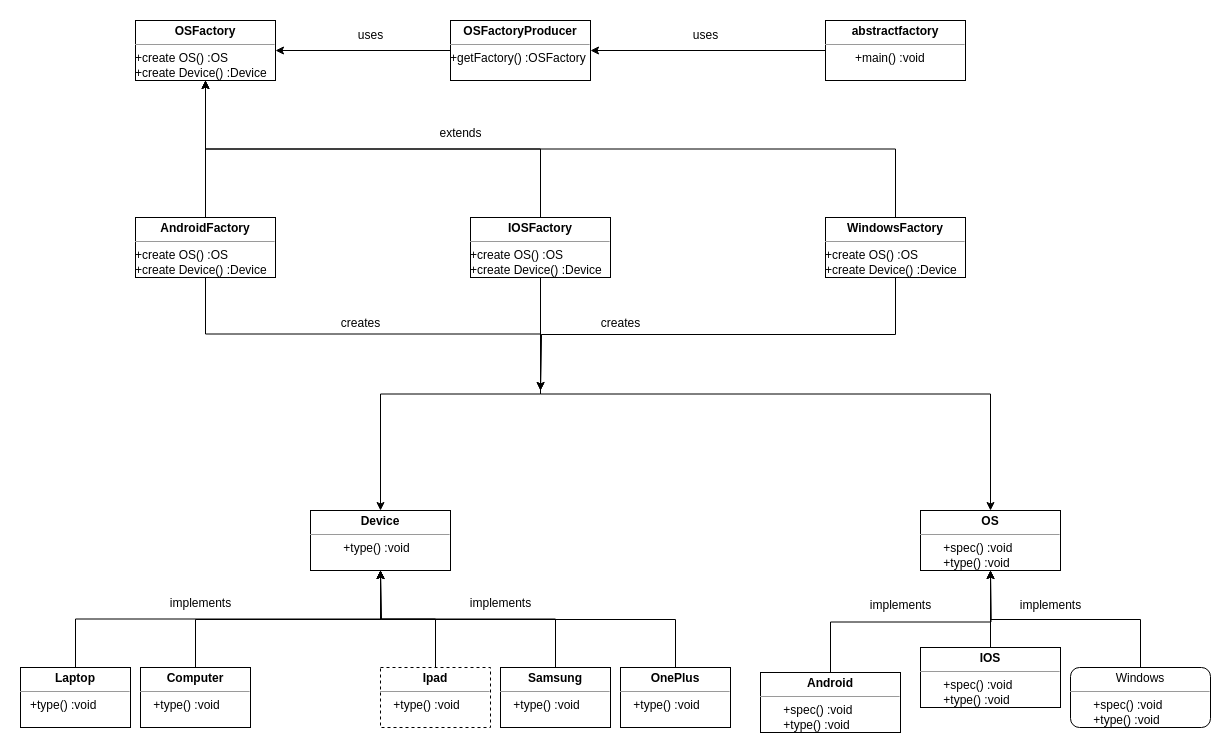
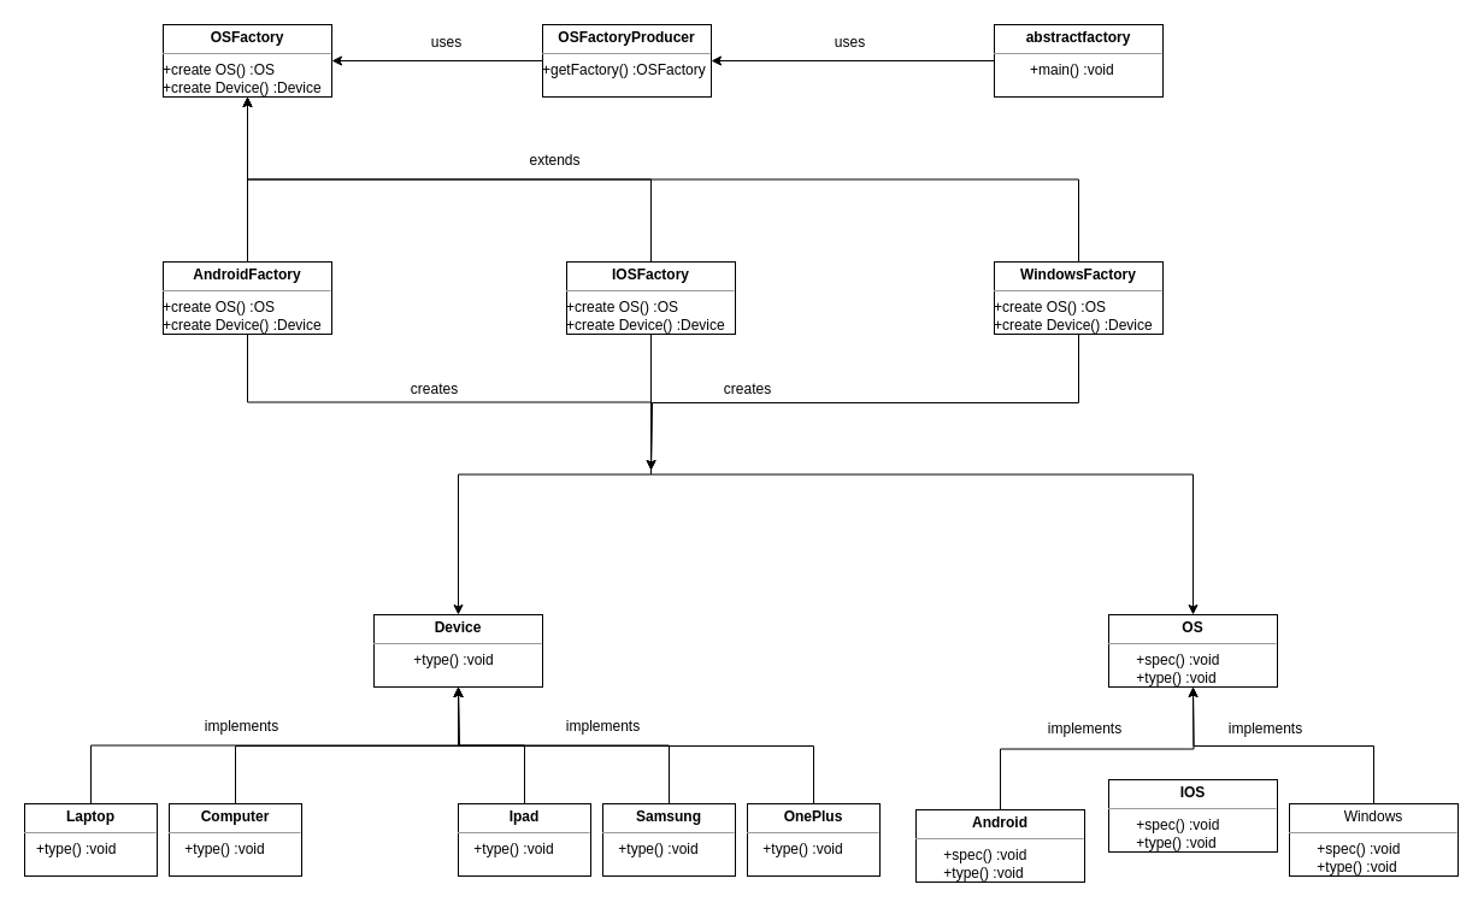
  <mxCell id="0" />
  <mxCell id="1" parent="0" />
  <mxCell id="2" style="edgeStyle=orthogonalEdgeStyle;rounded=0;orthogonalLoop=1;jettySize=auto;html=1;exitX=0;exitY=0.5;exitDx=0;exitDy=0;" parent="1" edge="1"><mxGeometry relative="1" as="geometry"><mxPoint x="835" y="50" as="sourcePoint" /><mxPoint x="590" y="50" as="targetPoint" /></mxGeometry></mxCell>
  <mxCell id="3" style="edgeStyle=orthogonalEdgeStyle;rounded=0;orthogonalLoop=1;jettySize=auto;html=1;exitX=0;exitY=0.5;exitDx=0;exitDy=0;entryX=1;entryY=0.5;entryDx=0;entryDy=0;" parent="1" edge="1"><mxGeometry relative="1" as="geometry"><mxPoint x="470" y="50" as="sourcePoint" /><mxPoint x="275" y="50" as="targetPoint" /></mxGeometry></mxCell>
  <mxCell id="4" value="uses&lt;br&gt;" style="text;html=1;align=center;verticalAlign=middle;resizable=0;points=[];autosize=1;strokeColor=none;fillColor=none;" parent="1" vertex="1"><mxGeometry x="345" y="20" width="50" height="30" as="geometry" /></mxCell>
  <mxCell id="5" value="uses&lt;br&gt;" style="text;html=1;align=center;verticalAlign=middle;resizable=0;points=[];autosize=1;strokeColor=none;fillColor=none;" vertex="1" parent="1"><mxGeometry x="680" y="20" width="50" height="30" as="geometry" /></mxCell>
  <mxCell id="6" value="extends&lt;br&gt;" style="text;html=1;align=center;verticalAlign=middle;resizable=0;points=[];autosize=1;strokeColor=none;fillColor=none;" vertex="1" parent="1"><mxGeometry x="425" y="118" width="70" height="30" as="geometry" /></mxCell>
  <mxCell id="7" value="&lt;p style=&quot;margin:0px;margin-top:4px;text-align:center;&quot;&gt;&lt;b&gt;OSFactory&lt;/b&gt;&lt;/p&gt;&lt;hr size=&quot;1&quot;&gt;&lt;div style=&quot;height:2px;&quot;&gt;+create OS() :OS&lt;br&gt;+create Device() :Device&lt;/div&gt;" style="verticalAlign=top;align=left;overflow=fill;fontSize=12;fontFamily=Helvetica;html=1;whiteSpace=wrap;" vertex="1" parent="1"><mxGeometry x="135" y="20" width="140" height="60" as="geometry" /></mxCell>
  <mxCell id="8" value="&lt;p style=&quot;margin:0px;margin-top:4px;text-align:center;&quot;&gt;&lt;b&gt;OSFactoryProducer&lt;/b&gt;&lt;/p&gt;&lt;hr size=&quot;1&quot;&gt;&lt;div style=&quot;height:2px;&quot;&gt;+getFactory() :OSFactory&lt;/div&gt;" style="verticalAlign=top;align=left;overflow=fill;fontSize=12;fontFamily=Helvetica;html=1;whiteSpace=wrap;" vertex="1" parent="1"><mxGeometry x="450" y="20" width="140" height="60" as="geometry" /></mxCell>
  <mxCell id="9" value="&lt;p style=&quot;margin:0px;margin-top:4px;text-align:center;&quot;&gt;&lt;b&gt;abstractfactory&lt;/b&gt;&lt;/p&gt;&lt;hr size=&quot;1&quot;&gt;&lt;div style=&quot;height:2px;&quot;&gt;&amp;nbsp; &amp;nbsp; &amp;nbsp; &amp;nbsp; &amp;nbsp;+main() :void&lt;/div&gt;" style="verticalAlign=top;align=left;overflow=fill;fontSize=12;fontFamily=Helvetica;html=1;whiteSpace=wrap;" vertex="1" parent="1"><mxGeometry x="825" y="20" width="140" height="60" as="geometry" /></mxCell>
  <mxCell id="10" style="edgeStyle=orthogonalEdgeStyle;rounded=0;orthogonalLoop=1;jettySize=auto;html=1;exitX=0.5;exitY=0;exitDx=0;exitDy=0;entryX=0.5;entryY=1;entryDx=0;entryDy=0;" edge="1" parent="1" source="12" target="7"><mxGeometry relative="1" as="geometry" /></mxCell>
  <mxCell id="11" style="edgeStyle=orthogonalEdgeStyle;rounded=0;orthogonalLoop=1;jettySize=auto;html=1;exitX=0.5;exitY=1;exitDx=0;exitDy=0;" edge="1" parent="1" source="12"><mxGeometry relative="1" as="geometry"><mxPoint x="540" y="390" as="targetPoint" /></mxGeometry></mxCell>
  <mxCell id="12" value="&lt;p style=&quot;margin:0px;margin-top:4px;text-align:center;&quot;&gt;&lt;b&gt;AndroidFactory&lt;/b&gt;&lt;/p&gt;&lt;hr size=&quot;1&quot;&gt;&lt;div style=&quot;height:2px;&quot;&gt;+create OS() :OS&lt;br style=&quot;border-color: var(--border-color);&quot;&gt;+create Device() :Device&lt;br&gt;&lt;/div&gt;" style="verticalAlign=top;align=left;overflow=fill;fontSize=12;fontFamily=Helvetica;html=1;whiteSpace=wrap;" vertex="1" parent="1"><mxGeometry x="135" y="217" width="140" height="60" as="geometry" /></mxCell>
  <mxCell id="13" value="&lt;p style=&quot;margin:0px;margin-top:4px;text-align:center;&quot;&gt;&lt;b&gt;OS&lt;/b&gt;&lt;/p&gt;&lt;hr size=&quot;1&quot;&gt;&lt;div style=&quot;height:2px;&quot;&gt;&amp;nbsp; &amp;nbsp; &amp;nbsp; &amp;nbsp;+spec() :void&lt;br&gt;&amp;nbsp; &amp;nbsp; &amp;nbsp; &amp;nbsp;+type() :void&lt;/div&gt;" style="verticalAlign=top;align=left;overflow=fill;fontSize=12;fontFamily=Helvetica;html=1;whiteSpace=wrap;" vertex="1" parent="1"><mxGeometry x="920" y="510" width="140" height="60" as="geometry" /></mxCell>
  <mxCell id="14" value="&lt;p style=&quot;margin:0px;margin-top:4px;text-align:center;&quot;&gt;&lt;b&gt;Device&lt;/b&gt;&lt;/p&gt;&lt;hr size=&quot;1&quot;&gt;&lt;div style=&quot;height:2px;&quot;&gt;&amp;nbsp; &amp;nbsp; &amp;nbsp; &amp;nbsp; &amp;nbsp; +type() :void&lt;br&gt;&lt;/div&gt;" style="verticalAlign=top;align=left;overflow=fill;fontSize=12;fontFamily=Helvetica;html=1;whiteSpace=wrap;" vertex="1" parent="1"><mxGeometry x="310" y="510" width="140" height="60" as="geometry" /></mxCell>
  <mxCell id="15" style="edgeStyle=orthogonalEdgeStyle;rounded=0;orthogonalLoop=1;jettySize=auto;html=1;exitX=0.5;exitY=0;exitDx=0;exitDy=0;entryX=0.5;entryY=1;entryDx=0;entryDy=0;" edge="1" parent="1" source="18" target="7"><mxGeometry relative="1" as="geometry" /></mxCell>
  <mxCell id="16" style="edgeStyle=orthogonalEdgeStyle;rounded=0;orthogonalLoop=1;jettySize=auto;html=1;exitX=0.5;exitY=1;exitDx=0;exitDy=0;" edge="1" parent="1" source="18" target="14"><mxGeometry relative="1" as="geometry" /></mxCell>
  <mxCell id="17" style="edgeStyle=orthogonalEdgeStyle;rounded=0;orthogonalLoop=1;jettySize=auto;html=1;exitX=0.5;exitY=1;exitDx=0;exitDy=0;" edge="1" parent="1" source="18" target="13"><mxGeometry relative="1" as="geometry" /></mxCell>
  <mxCell id="18" value="&lt;p style=&quot;margin:0px;margin-top:4px;text-align:center;&quot;&gt;&lt;b&gt;IOSFactory&lt;/b&gt;&lt;/p&gt;&lt;hr size=&quot;1&quot;&gt;&lt;div style=&quot;height:2px;&quot;&gt;+create OS() :OS&lt;br style=&quot;border-color: var(--border-color);&quot;&gt;+create Device() :Device&lt;br&gt;&lt;/div&gt;" style="verticalAlign=top;align=left;overflow=fill;fontSize=12;fontFamily=Helvetica;html=1;whiteSpace=wrap;" vertex="1" parent="1"><mxGeometry x="470" y="217" width="140" height="60" as="geometry" /></mxCell>
  <mxCell id="19" style="edgeStyle=orthogonalEdgeStyle;rounded=0;orthogonalLoop=1;jettySize=auto;html=1;exitX=0.5;exitY=0;exitDx=0;exitDy=0;entryX=0.5;entryY=1;entryDx=0;entryDy=0;" edge="1" parent="1" source="21" target="7"><mxGeometry relative="1" as="geometry" /></mxCell>
  <mxCell id="20" style="edgeStyle=orthogonalEdgeStyle;rounded=0;orthogonalLoop=1;jettySize=auto;html=1;exitX=0.5;exitY=1;exitDx=0;exitDy=0;" edge="1" parent="1" source="21"><mxGeometry relative="1" as="geometry"><mxPoint x="540" y="390" as="targetPoint" /><Array as="points"><mxPoint x="895" y="334" /><mxPoint x="541" y="334" /></Array></mxGeometry></mxCell>
  <mxCell id="21" value="&lt;p style=&quot;margin:0px;margin-top:4px;text-align:center;&quot;&gt;&lt;b&gt;WindowsFactory&lt;/b&gt;&lt;/p&gt;&lt;hr size=&quot;1&quot;&gt;&lt;div style=&quot;height:2px;&quot;&gt;+create OS() :OS&lt;br style=&quot;border-color: var(--border-color);&quot;&gt;+create Device() :Device&lt;br&gt;&lt;/div&gt;" style="verticalAlign=top;align=left;overflow=fill;fontSize=12;fontFamily=Helvetica;html=1;whiteSpace=wrap;" vertex="1" parent="1"><mxGeometry x="825" y="217" width="140" height="60" as="geometry" /></mxCell>
  <mxCell id="22" style="edgeStyle=orthogonalEdgeStyle;rounded=0;orthogonalLoop=1;jettySize=auto;html=1;exitX=0.5;exitY=0;exitDx=0;exitDy=0;" edge="1" parent="1" source="23"><mxGeometry relative="1" as="geometry"><mxPoint x="380" y="570" as="targetPoint" /></mxGeometry></mxCell>
  <mxCell id="23" value="&lt;p style=&quot;margin:0px;margin-top:4px;text-align:center;&quot;&gt;&lt;b&gt;Computer&lt;/b&gt;&lt;/p&gt;&lt;hr size=&quot;1&quot;&gt;&lt;div style=&quot;height:2px;&quot;&gt;&amp;nbsp; &amp;nbsp; +type() :void&lt;br&gt;&lt;/div&gt;" style="verticalAlign=top;align=left;overflow=fill;fontSize=12;fontFamily=Helvetica;html=1;whiteSpace=wrap;" vertex="1" parent="1"><mxGeometry x="140" y="667" width="110" height="60" as="geometry" /></mxCell>
  <mxCell id="24" style="edgeStyle=orthogonalEdgeStyle;rounded=0;orthogonalLoop=1;jettySize=auto;html=1;exitX=0.5;exitY=0;exitDx=0;exitDy=0;entryX=0.5;entryY=1;entryDx=0;entryDy=0;" edge="1" parent="1" source="25" target="14"><mxGeometry relative="1" as="geometry" /></mxCell>
  <mxCell id="25" value="&lt;p style=&quot;margin:0px;margin-top:4px;text-align:center;&quot;&gt;&lt;b&gt;Laptop&lt;/b&gt;&lt;/p&gt;&lt;hr size=&quot;1&quot;&gt;&lt;div style=&quot;height:2px;&quot;&gt;&amp;nbsp; &amp;nbsp;+type() :void&lt;br&gt;&lt;/div&gt;" style="verticalAlign=top;align=left;overflow=fill;fontSize=12;fontFamily=Helvetica;html=1;whiteSpace=wrap;" vertex="1" parent="1"><mxGeometry x="20" y="667" width="110" height="60" as="geometry" /></mxCell>
  <mxCell id="26" style="edgeStyle=orthogonalEdgeStyle;rounded=0;orthogonalLoop=1;jettySize=auto;html=1;exitX=0.5;exitY=0;exitDx=0;exitDy=0;" edge="1" parent="1" source="27" target="14"><mxGeometry relative="1" as="geometry" /></mxCell>
- <mxCell id="27" value="&lt;p style=&quot;margin:0px;margin-top:4px;text-align:center;&quot;&gt;&lt;b&gt;Ipad&lt;/b&gt;&lt;/p&gt;&lt;hr size=&quot;1&quot;&gt;&lt;div style=&quot;height:2px;&quot;&gt;&amp;nbsp; &amp;nbsp; +type() :void&lt;br&gt;&lt;/div&gt;" style="verticalAlign=top;align=left;overflow=fill;fontSize=12;fontFamily=Helvetica;html=1;whiteSpace=wrap;dashed=1;" vertex="1" parent="1"><mxGeometry x="380" y="667" width="110" height="60" as="geometry" /></mxCell>
+ <mxCell id="27" value="&lt;p style=&quot;margin:0px;margin-top:4px;text-align:center;&quot;&gt;&lt;b&gt;Ipad&lt;/b&gt;&lt;/p&gt;&lt;hr size=&quot;1&quot;&gt;&lt;div style=&quot;height:2px;&quot;&gt;&amp;nbsp; &amp;nbsp; +type() :void&lt;br&gt;&lt;/div&gt;" style="verticalAlign=top;align=left;overflow=fill;fontSize=12;fontFamily=Helvetica;html=1;whiteSpace=wrap;" vertex="1" parent="1"><mxGeometry x="380" y="667" width="110" height="60" as="geometry" /></mxCell>
  <mxCell id="28" style="edgeStyle=orthogonalEdgeStyle;rounded=0;orthogonalLoop=1;jettySize=auto;html=1;exitX=0.5;exitY=0;exitDx=0;exitDy=0;" edge="1" parent="1" source="29" target="14"><mxGeometry relative="1" as="geometry" /></mxCell>
  <mxCell id="29" value="&lt;p style=&quot;margin:0px;margin-top:4px;text-align:center;&quot;&gt;&lt;b&gt;Samsung&lt;/b&gt;&lt;/p&gt;&lt;hr size=&quot;1&quot;&gt;&lt;div style=&quot;height:2px;&quot;&gt;&amp;nbsp; &amp;nbsp; +type() :void&lt;br&gt;&lt;/div&gt;" style="verticalAlign=top;align=left;overflow=fill;fontSize=12;fontFamily=Helvetica;html=1;whiteSpace=wrap;" vertex="1" parent="1"><mxGeometry x="500" y="667" width="110" height="60" as="geometry" /></mxCell>
  <mxCell id="30" style="edgeStyle=orthogonalEdgeStyle;rounded=0;orthogonalLoop=1;jettySize=auto;html=1;exitX=0.5;exitY=0;exitDx=0;exitDy=0;" edge="1" parent="1" source="31"><mxGeometry relative="1" as="geometry"><mxPoint x="380" y="570" as="targetPoint" /><Array as="points"><mxPoint x="675" y="619" /><mxPoint x="381" y="619" /></Array></mxGeometry></mxCell>
  <mxCell id="31" value="&lt;p style=&quot;margin:0px;margin-top:4px;text-align:center;&quot;&gt;&lt;b&gt;OnePlus&lt;/b&gt;&lt;/p&gt;&lt;hr size=&quot;1&quot;&gt;&lt;div style=&quot;height:2px;&quot;&gt;&amp;nbsp; &amp;nbsp; +type() :void&lt;br&gt;&lt;/div&gt;" style="verticalAlign=top;align=left;overflow=fill;fontSize=12;fontFamily=Helvetica;html=1;whiteSpace=wrap;" vertex="1" parent="1"><mxGeometry x="620" y="667" width="110" height="60" as="geometry" /></mxCell>
  <mxCell id="32" style="edgeStyle=orthogonalEdgeStyle;rounded=0;orthogonalLoop=1;jettySize=auto;html=1;exitX=0.5;exitY=0;exitDx=0;exitDy=0;" edge="1" parent="1" source="33"><mxGeometry relative="1" as="geometry"><mxPoint x="990" y="570" as="targetPoint" /></mxGeometry></mxCell>
- <mxCell id="33" value="&lt;p style=&quot;margin:0px;margin-top:4px;text-align:center;&quot;&gt;Windows&lt;/p&gt;&lt;hr size=&quot;1&quot;&gt;&lt;div style=&quot;height:2px;&quot;&gt;&amp;nbsp; &amp;nbsp; &amp;nbsp; &amp;nbsp;+spec() :void&lt;br style=&quot;border-color: var(--border-color);&quot;&gt;&amp;nbsp; &amp;nbsp; &amp;nbsp; &amp;nbsp;+type() :void&lt;br&gt;&lt;/div&gt;" style="verticalAlign=top;align=left;overflow=fill;fontSize=12;fontFamily=Helvetica;html=1;whiteSpace=wrap;rounded=1;" vertex="1" parent="1"><mxGeometry x="1070" y="667" width="140" height="60" as="geometry" /></mxCell>
- <mxCell id="34" style="edgeStyle=orthogonalEdgeStyle;rounded=0;orthogonalLoop=1;jettySize=auto;html=1;exitX=0.5;exitY=0;exitDx=0;exitDy=0;entryX=0.5;entryY=1;entryDx=0;entryDy=0;" edge="1" parent="1" source="35" target="13"><mxGeometry relative="1" as="geometry" /></mxCell>
+ <mxCell id="33" value="&lt;p style=&quot;margin:0px;margin-top:4px;text-align:center;&quot;&gt;Windows&lt;/p&gt;&lt;hr size=&quot;1&quot;&gt;&lt;div style=&quot;height:2px;&quot;&gt;&amp;nbsp; &amp;nbsp; &amp;nbsp; &amp;nbsp;+spec() :void&lt;br style=&quot;border-color: var(--border-color);&quot;&gt;&amp;nbsp; &amp;nbsp; &amp;nbsp; &amp;nbsp;+type() :void&lt;br&gt;&lt;/div&gt;" style="verticalAlign=top;align=left;overflow=fill;fontSize=12;fontFamily=Helvetica;html=1;whiteSpace=wrap;" vertex="1" parent="1"><mxGeometry x="1070" y="667" width="140" height="60" as="geometry" /></mxCell>
  <mxCell id="35" value="&lt;p style=&quot;margin:0px;margin-top:4px;text-align:center;&quot;&gt;&lt;b&gt;IOS&lt;/b&gt;&lt;/p&gt;&lt;hr size=&quot;1&quot;&gt;&lt;div style=&quot;height:2px;&quot;&gt;&amp;nbsp; &amp;nbsp; &amp;nbsp; &amp;nbsp;+spec() :void&lt;br style=&quot;border-color: var(--border-color);&quot;&gt;&amp;nbsp; &amp;nbsp; &amp;nbsp; &amp;nbsp;+type() :void&lt;br&gt;&lt;/div&gt;" style="verticalAlign=top;align=left;overflow=fill;fontSize=12;fontFamily=Helvetica;html=1;whiteSpace=wrap;" vertex="1" parent="1"><mxGeometry x="920" y="647" width="140" height="60" as="geometry" /></mxCell>
  <mxCell id="36" style="edgeStyle=orthogonalEdgeStyle;rounded=0;orthogonalLoop=1;jettySize=auto;html=1;exitX=0.5;exitY=0;exitDx=0;exitDy=0;" edge="1" parent="1" source="37"><mxGeometry relative="1" as="geometry"><mxPoint x="990" y="570" as="targetPoint" /></mxGeometry></mxCell>
  <mxCell id="37" value="&lt;p style=&quot;margin:0px;margin-top:4px;text-align:center;&quot;&gt;&lt;b&gt;Android&lt;/b&gt;&lt;/p&gt;&lt;hr size=&quot;1&quot;&gt;&lt;div style=&quot;height:2px;&quot;&gt;&amp;nbsp; &amp;nbsp; &amp;nbsp; &amp;nbsp;+spec() :void&lt;br style=&quot;border-color: var(--border-color);&quot;&gt;&amp;nbsp; &amp;nbsp; &amp;nbsp; &amp;nbsp;+type() :void&lt;br&gt;&lt;/div&gt;" style="verticalAlign=top;align=left;overflow=fill;fontSize=12;fontFamily=Helvetica;html=1;whiteSpace=wrap;" vertex="1" parent="1"><mxGeometry x="760" y="672" width="140" height="60" as="geometry" /></mxCell>
  <mxCell id="38" value="implements&lt;br&gt;" style="text;html=1;align=center;verticalAlign=middle;resizable=0;points=[];autosize=1;strokeColor=none;fillColor=none;" vertex="1" parent="1"><mxGeometry x="1010" y="590" width="80" height="30" as="geometry" /></mxCell>
  <mxCell id="39" value="implements&lt;br&gt;" style="text;html=1;align=center;verticalAlign=middle;resizable=0;points=[];autosize=1;strokeColor=none;fillColor=none;" vertex="1" parent="1"><mxGeometry x="460" y="588" width="80" height="30" as="geometry" /></mxCell>
  <mxCell id="40" value="creates&lt;br&gt;" style="text;html=1;align=center;verticalAlign=middle;resizable=0;points=[];autosize=1;strokeColor=none;fillColor=none;" vertex="1" parent="1"><mxGeometry x="590" y="308" width="60" height="30" as="geometry" /></mxCell>
  <mxCell id="41" value="creates&lt;br&gt;" style="text;html=1;align=center;verticalAlign=middle;resizable=0;points=[];autosize=1;strokeColor=none;fillColor=none;" vertex="1" parent="1"><mxGeometry x="330" y="308" width="60" height="30" as="geometry" /></mxCell>
  <mxCell id="42" value="implements&lt;br&gt;" style="text;html=1;align=center;verticalAlign=middle;resizable=0;points=[];autosize=1;strokeColor=none;fillColor=none;" vertex="1" parent="1"><mxGeometry x="160" y="588" width="80" height="30" as="geometry" /></mxCell>
  <mxCell id="43" value="implements&lt;br&gt;" style="text;html=1;align=center;verticalAlign=middle;resizable=0;points=[];autosize=1;strokeColor=none;fillColor=none;" vertex="1" parent="1"><mxGeometry x="860" y="590" width="80" height="30" as="geometry" /></mxCell>
